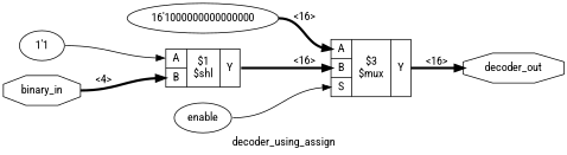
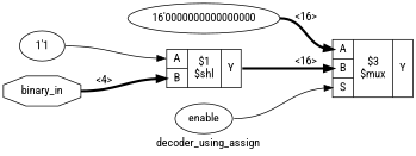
  digraph {
    fontname="Roboto Condensed"
    label=decoder_using_assign
    rankdir=LR
    remincross=true
    node [fontname="Roboto Condensed"]
    edge [color=black fontname="Roboto Condensed" headport="p7:w" style="setlinewidth(3)" tailport=e]
    n1 [color=black fontcolor=black label=binary_in shape=octagon]
    n2 [label="{{<p6> A|<p7> B}|$1\n$shl|{<p8> Y}}" shape=record]
    n3 [label="{{<p6> A|<p7> B|<p10> S}|$3\n$mux|{<p8> Y}}" shape=record]
    n4 [color=black fontcolor=black label=enable shape=ellipse]
-   n5 [color=black fontcolor=black label=decoder_out shape=octagon]
    n6 [label="1'1"]
-   n7 [label="16'1000000000000000"]
+   n7 [label="16'0000000000000000"]
    n1 -> n2 [label="<4>"]
    n2 -> n3 [label="<16>" tailport="p8:e"]
-   n3 -> n5 [headport=w label="<16>" tailport="p8:e"]
    n4 -> n3 [headport="p10:w" style=""]
    n6 -> n2 [headport="p6:w" style=""]
    n7 -> n3 [headport="p6:w" label="<16>"]
  }
